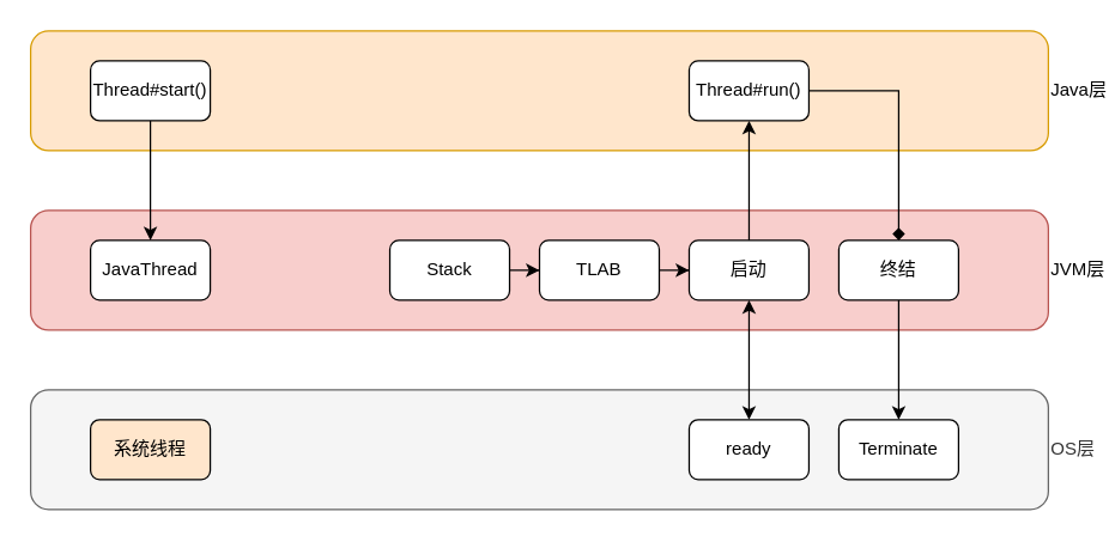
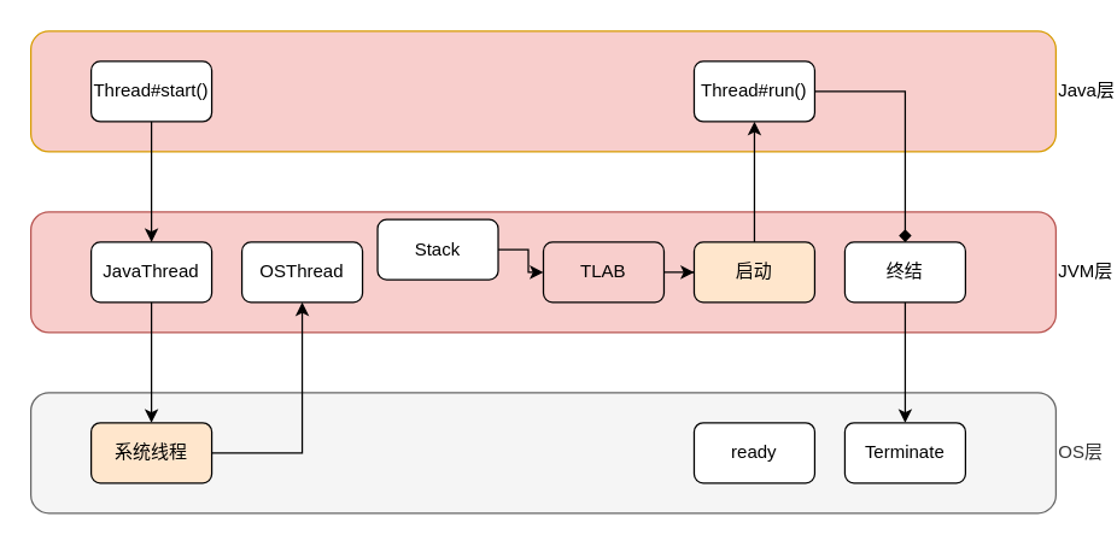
  <mxCell id="0" />
  <mxCell id="1" parent="0" />
- <mxCell id="2" value="Java层" style="rounded=1;whiteSpace=wrap;html=1;labelPosition=right;verticalLabelPosition=middle;align=left;verticalAlign=middle;fillColor=#ffe6cc;strokeColor=#d79b00;" vertex="1" parent="1"><mxGeometry x="20" y="20" width="680" height="80" as="geometry" /></mxCell>
+ <mxCell id="2" value="Java层" style="rounded=1;whiteSpace=wrap;html=1;labelPosition=right;verticalLabelPosition=middle;align=left;verticalAlign=middle;fillColor=#f8cecc;strokeColor=#d79b00;" vertex="1" parent="1"><mxGeometry x="20" y="20" width="680" height="80" as="geometry" /></mxCell>
  <mxCell id="3" value="JVM层" style="rounded=1;whiteSpace=wrap;html=1;labelPosition=right;verticalLabelPosition=middle;align=left;verticalAlign=middle;fillColor=#f8cecc;strokeColor=#b85450;" vertex="1" parent="1"><mxGeometry x="20" y="140" width="680" height="80" as="geometry" /></mxCell>
  <mxCell id="4" value="OS层" style="rounded=1;whiteSpace=wrap;html=1;labelPosition=right;verticalLabelPosition=middle;align=left;verticalAlign=middle;fillColor=#f5f5f5;strokeColor=#666666;fontColor=#333333;" vertex="1" parent="1"><mxGeometry x="20" y="260" width="680" height="80" as="geometry" /></mxCell>
  <mxCell id="5" style="edgeStyle=orthogonalEdgeStyle;rounded=0;orthogonalLoop=1;jettySize=auto;html=1;" edge="1" parent="1" source="6" target="8"><mxGeometry relative="1" as="geometry" /></mxCell>
  <mxCell id="6" value="Thread#start()" style="rounded=1;whiteSpace=wrap;html=1;" vertex="1" parent="1"><mxGeometry x="60" y="40" width="80" height="40" as="geometry" /></mxCell>
+ <mxCell id="7" style="edgeStyle=orthogonalEdgeStyle;rounded=0;orthogonalLoop=1;jettySize=auto;html=1;" edge="1" parent="1" source="8" target="10"><mxGeometry relative="1" as="geometry" /></mxCell>
  <mxCell id="8" value="JavaThread" style="rounded=1;whiteSpace=wrap;html=1;" vertex="1" parent="1"><mxGeometry x="60" y="160" width="80" height="40" as="geometry" /></mxCell>
+ <mxCell id="9" style="edgeStyle=orthogonalEdgeStyle;rounded=0;orthogonalLoop=1;jettySize=auto;html=1;entryX=0.5;entryY=1;entryDx=0;entryDy=0;" edge="1" parent="1" source="10" target="11"><mxGeometry relative="1" as="geometry"><mxPoint x="200" y="250" as="targetPoint" /></mxGeometry></mxCell>
  <mxCell id="10" value="系统线程" style="rounded=1;whiteSpace=wrap;html=1;fillColor=#ffe6cc;" vertex="1" parent="1"><mxGeometry x="60" y="280" width="80" height="40" as="geometry" /></mxCell>
+ <mxCell id="11" value="OSThread" style="rounded=1;whiteSpace=wrap;html=1;" vertex="1" parent="1"><mxGeometry x="160" y="160" width="80" height="40" as="geometry" /></mxCell>
  <mxCell id="12" style="edgeStyle=orthogonalEdgeStyle;rounded=0;orthogonalLoop=1;jettySize=auto;html=1;entryX=0;entryY=0.5;entryDx=0;entryDy=0;" edge="1" parent="1" source="13" target="15"><mxGeometry relative="1" as="geometry" /></mxCell>
- <mxCell id="13" value="Stack" style="rounded=1;whiteSpace=wrap;html=1;" vertex="1" parent="1"><mxGeometry x="260" y="160" width="80" height="40" as="geometry" /></mxCell>
+ <mxCell id="13" value="Stack" style="rounded=1;whiteSpace=wrap;html=1;" vertex="1" parent="1"><mxGeometry x="250" y="145" width="80" height="40" as="geometry" /></mxCell>
  <mxCell id="14" style="edgeStyle=orthogonalEdgeStyle;rounded=0;orthogonalLoop=1;jettySize=auto;html=1;entryX=0;entryY=0.5;entryDx=0;entryDy=0;" edge="1" parent="1" source="15" target="17"><mxGeometry relative="1" as="geometry" /></mxCell>
- <mxCell id="15" value="TLAB" style="rounded=1;whiteSpace=wrap;html=1;" vertex="1" parent="1"><mxGeometry x="360" y="160" width="80" height="40" as="geometry" /></mxCell>
+ <mxCell id="15" value="TLAB" style="rounded=1;whiteSpace=wrap;html=1;fillColor=#f8cecc;" vertex="1" parent="1"><mxGeometry x="360" y="160" width="80" height="40" as="geometry" /></mxCell>
  <mxCell id="16" style="edgeStyle=orthogonalEdgeStyle;rounded=0;orthogonalLoop=1;jettySize=auto;html=1;entryX=0.5;entryY=1;entryDx=0;entryDy=0;startArrow=none;startFill=0;" edge="1" parent="1" source="17" target="21"><mxGeometry relative="1" as="geometry" /></mxCell>
- <mxCell id="17" value="启动" style="rounded=1;whiteSpace=wrap;html=1;" vertex="1" parent="1"><mxGeometry x="460" y="160" width="80" height="40" as="geometry" /></mxCell>
- <mxCell id="18" style="edgeStyle=orthogonalEdgeStyle;rounded=0;orthogonalLoop=1;jettySize=auto;html=1;entryX=0.5;entryY=1;entryDx=0;entryDy=0;startArrow=classic;startFill=1;" edge="1" parent="1" source="19" target="17"><mxGeometry relative="1" as="geometry" /></mxCell>
+ <mxCell id="17" value="启动" style="rounded=1;whiteSpace=wrap;html=1;fillColor=#ffe6cc;" vertex="1" parent="1"><mxGeometry x="460" y="160" width="80" height="40" as="geometry" /></mxCell>
  <mxCell id="19" value="ready" style="rounded=1;whiteSpace=wrap;html=1;" vertex="1" parent="1"><mxGeometry x="460" y="280" width="80" height="40" as="geometry" /></mxCell>
  <mxCell id="20" style="edgeStyle=orthogonalEdgeStyle;rounded=0;orthogonalLoop=1;jettySize=auto;html=1;startArrow=none;startFill=0;endArrow=diamond;" edge="1" parent="1" source="21" target="23"><mxGeometry relative="1" as="geometry" /></mxCell>
  <mxCell id="21" value="Thread#run()" style="rounded=1;whiteSpace=wrap;html=1;" vertex="1" parent="1"><mxGeometry x="460" y="40" width="80" height="40" as="geometry" /></mxCell>
  <mxCell id="22" style="edgeStyle=orthogonalEdgeStyle;rounded=0;orthogonalLoop=1;jettySize=auto;html=1;startArrow=none;startFill=0;" edge="1" parent="1" source="23" target="24"><mxGeometry relative="1" as="geometry" /></mxCell>
  <mxCell id="23" value="终结" style="rounded=1;whiteSpace=wrap;html=1;" vertex="1" parent="1"><mxGeometry x="560" y="160" width="80" height="40" as="geometry" /></mxCell>
  <mxCell id="24" value="Terminate" style="rounded=1;whiteSpace=wrap;html=1;" vertex="1" parent="1"><mxGeometry x="560" y="280" width="80" height="40" as="geometry" /></mxCell>
